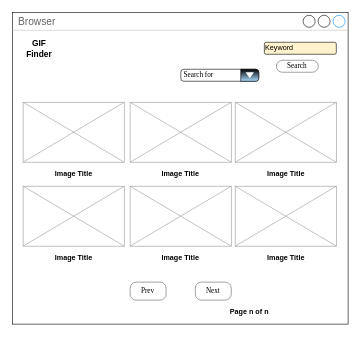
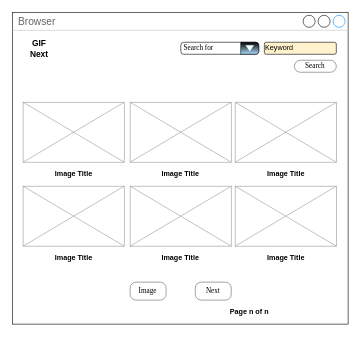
  <mxCell id="0" />
  <mxCell id="1" parent="0" />
  <mxCell id="2" value="" style="group" parent="1" vertex="1" connectable="0"><mxGeometry x="20" y="20" width="560" height="520" as="geometry" /></mxCell>
  <mxCell id="3" value="Browser" style="strokeWidth=1;shadow=0;dashed=0;align=center;html=1;shape=mxgraph.mockup.containers.window;align=left;verticalAlign=top;spacingLeft=8;strokeColor2=#008cff;strokeColor3=#c4c4c4;fontColor=#666666;mainText=;fontSize=17;labelBackgroundColor=none;whiteSpace=wrap;" parent="2" vertex="1"><mxGeometry width="560" height="520" as="geometry" /></mxCell>
  <mxCell id="4" value="Image Title" style="text;strokeColor=none;fillColor=none;html=1;fontSize=12;fontStyle=1;verticalAlign=middle;align=center;spacing=0;" parent="2" vertex="1"><mxGeometry x="57.307" y="260" width="90.062" height="20" as="geometry" /></mxCell>
  <mxCell id="5" value="" style="verticalLabelPosition=bottom;shadow=0;dashed=0;align=center;html=1;verticalAlign=top;strokeWidth=1;shape=mxgraph.mockup.graphics.simpleIcon;strokeColor=#999999;" parent="2" vertex="1"><mxGeometry x="18.008" y="150" width="168.658" height="100" as="geometry" /></mxCell>
  <mxCell id="6" value="" style="verticalLabelPosition=bottom;shadow=0;dashed=0;align=center;html=1;verticalAlign=top;strokeWidth=1;shape=mxgraph.mockup.graphics.simpleIcon;strokeColor=#999999;" vertex="1" parent="2"><mxGeometry x="196.491" y="150" width="168.658" height="100" as="geometry" /></mxCell>
  <mxCell id="7" value="" style="verticalLabelPosition=bottom;shadow=0;dashed=0;align=center;html=1;verticalAlign=top;strokeWidth=1;shape=mxgraph.mockup.graphics.simpleIcon;strokeColor=#999999;" vertex="1" parent="2"><mxGeometry x="371.693" y="150" width="168.658" height="100" as="geometry" /></mxCell>
  <mxCell id="8" value="Image Title" style="text;strokeColor=none;fillColor=none;html=1;fontSize=12;fontStyle=1;verticalAlign=middle;align=center;spacing=0;" vertex="1" parent="2"><mxGeometry x="234.974" y="260" width="90.062" height="20" as="geometry" /></mxCell>
  <mxCell id="9" value="Image Title" style="text;strokeColor=none;fillColor=none;html=1;fontSize=12;fontStyle=1;verticalAlign=middle;align=center;spacing=0;" vertex="1" parent="2"><mxGeometry x="410.991" y="260" width="90.062" height="20" as="geometry" /></mxCell>
- <mxCell id="10" value="GIF&#10;Finder" style="text;strokeColor=none;fillColor=none;fontSize=14;fontStyle=1;verticalAlign=middle;align=center;spacing=0;" vertex="1" parent="2"><mxGeometry x="10" y="40" width="70" height="40" as="geometry" /></mxCell>
+ <mxCell id="10" value="GIF&#10;Next" style="text;strokeColor=none;fillColor=none;fontSize=14;fontStyle=1;verticalAlign=middle;align=center;spacing=0;" vertex="1" parent="2"><mxGeometry x="10" y="40" width="70" height="40" as="geometry" /></mxCell>
  <mxCell id="11" value="" style="verticalLabelPosition=bottom;shadow=0;dashed=0;align=center;html=1;verticalAlign=top;strokeWidth=1;shape=mxgraph.mockup.graphics.simpleIcon;strokeColor=#999999;" vertex="1" parent="2"><mxGeometry x="18.008" y="290" width="168.658" height="100" as="geometry" /></mxCell>
  <mxCell id="12" value="" style="verticalLabelPosition=bottom;shadow=0;dashed=0;align=center;html=1;verticalAlign=top;strokeWidth=1;shape=mxgraph.mockup.graphics.simpleIcon;strokeColor=#999999;" vertex="1" parent="2"><mxGeometry x="196.491" y="290" width="168.658" height="100" as="geometry" /></mxCell>
  <mxCell id="13" value="" style="verticalLabelPosition=bottom;shadow=0;dashed=0;align=center;html=1;verticalAlign=top;strokeWidth=1;shape=mxgraph.mockup.graphics.simpleIcon;strokeColor=#999999;" vertex="1" parent="2"><mxGeometry x="371.693" y="290" width="168.658" height="100" as="geometry" /></mxCell>
  <mxCell id="14" value="Image Title" style="text;strokeColor=none;fillColor=none;html=1;fontSize=12;fontStyle=1;verticalAlign=middle;align=center;spacing=0;" vertex="1" parent="2"><mxGeometry x="234.974" y="400" width="90.062" height="20" as="geometry" /></mxCell>
  <mxCell id="15" value="Image Title" style="text;strokeColor=none;fillColor=none;html=1;fontSize=12;fontStyle=1;verticalAlign=middle;align=center;spacing=0;" vertex="1" parent="2"><mxGeometry x="410.991" y="400" width="90.062" height="20" as="geometry" /></mxCell>
  <mxCell id="16" value="Image Title" style="text;strokeColor=none;fillColor=none;html=1;fontSize=12;fontStyle=1;verticalAlign=middle;align=center;spacing=0;" vertex="1" parent="2"><mxGeometry x="57.304" y="400" width="90.062" height="20" as="geometry" /></mxCell>
- <mxCell id="17" value="Prev" style="strokeWidth=1;shadow=0;dashed=0;align=center;html=1;shape=mxgraph.mockup.buttons.button;strokeColor=#666666;fontColor=#000000;mainText=;buttonStyle=round;fontSize=12;fontStyle=0;fillColor=none;whiteSpace=wrap;fontFamily=Verdana;" vertex="1" parent="2"><mxGeometry x="196.49" y="450" width="60" height="30" as="geometry" /></mxCell>
+ <mxCell id="17" value="Image" style="strokeWidth=1;shadow=0;dashed=0;align=center;html=1;shape=mxgraph.mockup.buttons.button;strokeColor=#666666;fontColor=#000000;mainText=;buttonStyle=round;fontSize=12;fontStyle=0;fillColor=none;whiteSpace=wrap;fontFamily=Verdana;" vertex="1" parent="2"><mxGeometry x="196.49" y="450" width="60" height="30" as="geometry" /></mxCell>
  <mxCell id="18" value="Next" style="strokeWidth=1;shadow=0;dashed=0;align=center;html=1;shape=mxgraph.mockup.buttons.button;strokeColor=#666666;fontColor=#000000;mainText=;buttonStyle=round;fontSize=12;fontStyle=0;fillColor=none;whiteSpace=wrap;fontFamily=Verdana;" vertex="1" parent="2"><mxGeometry x="305.15" y="450" width="60" height="30" as="geometry" /></mxCell>
  <mxCell id="19" value="Page n of n" style="text;strokeColor=none;fillColor=none;html=1;fontSize=12;fontStyle=1;verticalAlign=middle;align=center;spacing=0;" vertex="1" parent="2"><mxGeometry x="349.967" y="490" width="90.062" height="20" as="geometry" /></mxCell>
  <mxCell id="20" value="Keyword" style="rounded=1;whiteSpace=wrap;html=1;align=left;fillColor=#fff2cc;" vertex="1" parent="2"><mxGeometry x="420.35" y="50" width="120" height="20" as="geometry" /></mxCell>
- <mxCell id="21" value="Search" style="strokeWidth=1;shadow=0;dashed=0;align=center;html=1;shape=mxgraph.mockup.buttons.button;strokeColor=#666666;fontColor=#000000;mainText=;buttonStyle=round;fontSize=12;fontStyle=0;fillColor=none;whiteSpace=wrap;fontFamily=Verdana;" vertex="1" parent="2"><mxGeometry x="440.35" y="80" width="70" height="20" as="geometry" /></mxCell>
- <mxCell id="22" value="Search for" style="strokeWidth=1;shadow=0;dashed=0;align=center;html=1;shape=mxgraph.mockup.forms.comboBox;strokeColor=default;fillColor=none;align=left;fillColor2=#aaddff;mainText=;fontColor=default;fontSize=12;spacingLeft=3;fontFamily=Verdana;" vertex="1" parent="2"><mxGeometry x="280.99" y="95" width="130" height="20" as="geometry" /></mxCell>
+ <mxCell id="21" value="Search" style="strokeWidth=1;shadow=0;dashed=0;align=center;html=1;shape=mxgraph.mockup.buttons.button;strokeColor=#666666;fontColor=#000000;mainText=;buttonStyle=round;fontSize=12;fontStyle=0;fillColor=none;whiteSpace=wrap;fontFamily=Verdana;" vertex="1" parent="2"><mxGeometry x="470.35" y="80" width="70" height="20" as="geometry" /></mxCell>
+ <mxCell id="22" value="Search for" style="strokeWidth=1;shadow=0;dashed=0;align=center;html=1;shape=mxgraph.mockup.forms.comboBox;strokeColor=default;fillColor=none;align=left;fillColor2=#aaddff;mainText=;fontColor=default;fontSize=12;spacingLeft=3;fontFamily=Verdana;" vertex="1" parent="2"><mxGeometry x="280.99" y="50" width="130" height="20" as="geometry" /></mxCell>
